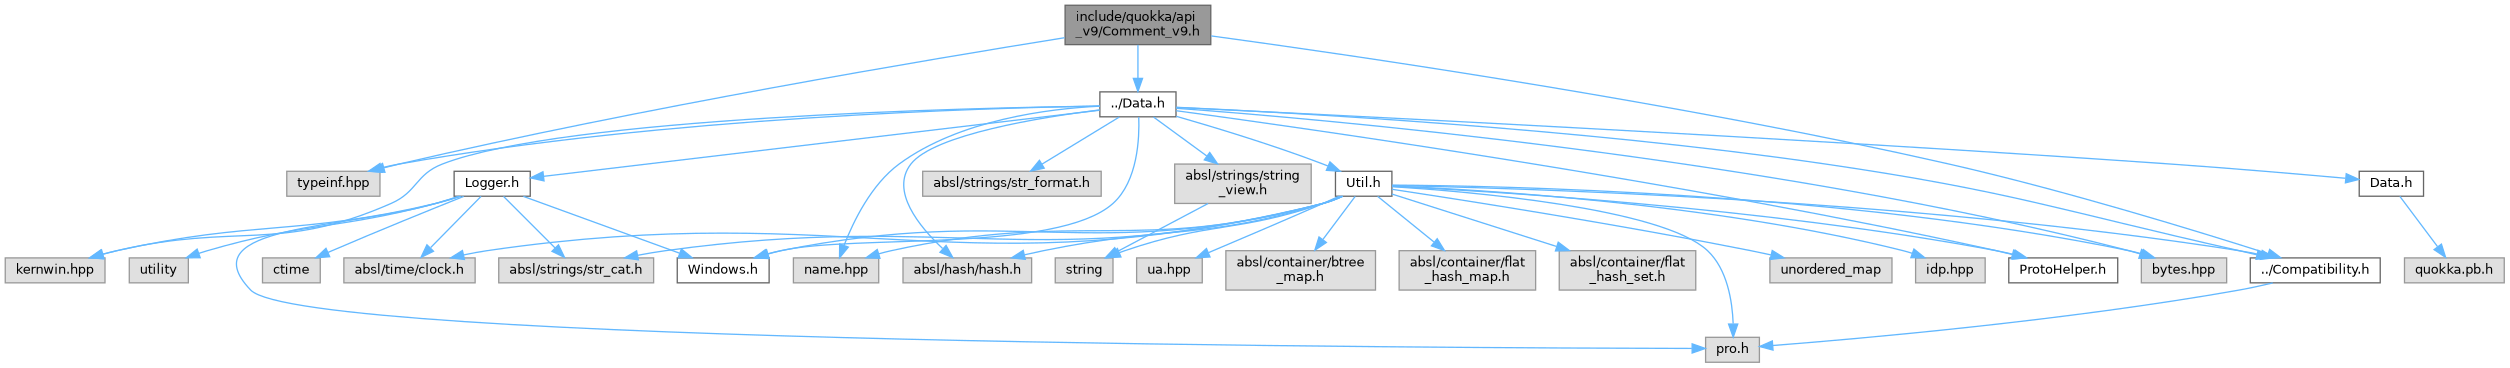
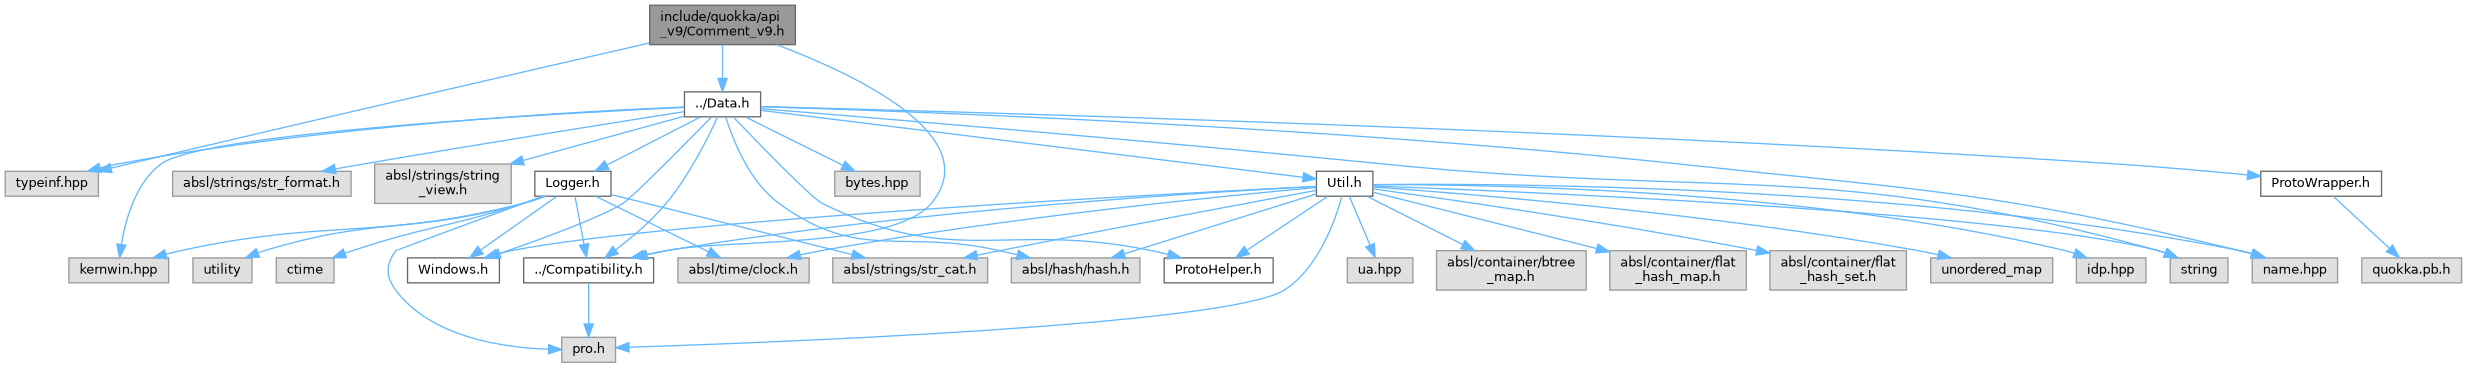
  digraph {
    node [color=grey60 fillcolor="#E0E0E0" fontname=Helvetica fontsize=10 shape=box style=filled]
    edge [color=steelblue1 fontname=Helvetica fontsize=10 labelfontname=Helvetica labelfontsize=10 style=solid]
    n1 [color=gray40 fillcolor=grey60 fontcolor=black height=0.2 label="include/quokka/api\l_v9/Comment_v9.h" width=0.4]
    n2 [color=grey40 fillcolor=white height=0.2 label="../Compatibility.h" width=0.4]
    n3 [height=0.2 label="typeinf.hpp" width=0.4]
    n4 [color=grey40 fillcolor=white height=0.2 label="../Data.h" width=0.4]
    n5 [height=0.2 label="pro.h" width=0.4]
    n6 [height=0.2 label=string width=0.4]
    n7 [height=0.2 label="bytes.hpp" width=0.4]
    n8 [height=0.2 label="kernwin.hpp" width=0.4]
    n9 [height=0.2 label="name.hpp" width=0.4]
    n10 [height=0.2 label="absl/hash/hash.h" width=0.4]
    n11 [height=0.2 label="absl/strings/str_format.h" width=0.4]
    n12 [height=0.2 label="absl/strings/string\l_view.h" width=0.4]
    n13 [color=grey40 fillcolor=white height=0.2 label="Logger.h" width=0.4]
    n14 [color=grey40 fillcolor=white height=0.2 label="Windows.h" width=0.4]
    n15 [color=grey40 fillcolor=white height=0.2 label="ProtoHelper.h" width=0.4]
-   n16 [color=grey40 fillcolor=white height=0.2 label="Data.h" width=0.4]
+   n16 [color=grey40 fillcolor=white height=0.2 label="ProtoWrapper.h" width=0.4]
    n17 [color=grey40 fillcolor=white height=0.2 label="Util.h" width=0.4]
    n18 [height=0.2 label=ctime width=0.4]
    n19 [height=0.2 label=utility width=0.4]
    n20 [height=0.2 label="absl/strings/str_cat.h" width=0.4]
    n21 [height=0.2 label="absl/time/clock.h" width=0.4]
    n22 [height=0.2 label="quokka.pb.h" width=0.4]
    n23 [height=0.2 label=unordered_map width=0.4]
    n24 [height=0.2 label="idp.hpp" width=0.4]
    n25 [height=0.2 label="ua.hpp" width=0.4]
    n26 [height=0.2 label="absl/container/btree\l_map.h" width=0.4]
    n27 [height=0.2 label="absl/container/flat\l_hash_map.h" width=0.4]
    n28 [height=0.2 label="absl/container/flat\l_hash_set.h" width=0.4]
    n1 -> n2
    n1 -> n3
    n1 -> n4
    n2 -> n5
    n4 -> n2
    n4 -> n3
-   n12 -> n6
+   n4 -> n6
    n4 -> n7
    n4 -> n8
    n4 -> n9
    n4 -> n10
    n4 -> n11
    n4 -> n12
    n4 -> n13
    n4 -> n14
    n4 -> n15
    n4 -> n16
    n4 -> n17
+   n13 -> n2
    n13 -> n5
    n13 -> n8
    n13 -> n14
    n13 -> n18
    n13 -> n19
    n13 -> n20
    n13 -> n21
    n16 -> n22
    n17 -> n2
    n17 -> n5
    n17 -> n6
-   n17 -> n7
    n17 -> n9
    n17 -> n10
    n17 -> n14
    n17 -> n15
    n17 -> n20
    n17 -> n21
    n17 -> n23
    n17 -> n24
    n17 -> n25
    n17 -> n26
    n17 -> n27
    n17 -> n28
  }
